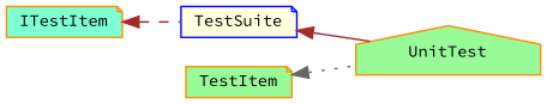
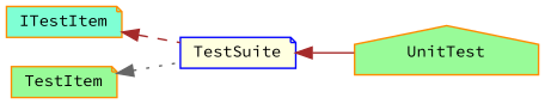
  digraph {
    fontname="Source Code Pro"
    rankdir=LR
    node [color=darkorange fillcolor=palegreen fontname="Source Code Pro" fontsize=10 shape=note style=filled]
    edge [color=brown dir=back fontname="Source Code Pro" fontsize=10 labelfontname=Helvetica labelfontsize=10]
    n1 [fillcolor=aquamarine height=0.2 label=ITestItem width=0.4]
    n2 [color=blue fillcolor=lightyellow height=0.2 label=TestSuite width=0.4]
    n3 [height=0.2 label=TestItem width=0.4]
    n4 [height=0.2 label=UnitTest shape=house width=0.4]
    n1 -> n2 [style=dashed]
    n2 -> n4 [style=solid]
-   n3 -> n4 [color=gray40 style=dotted]
+   n3 -> n2 [color=gray40 style=dotted]
  }
